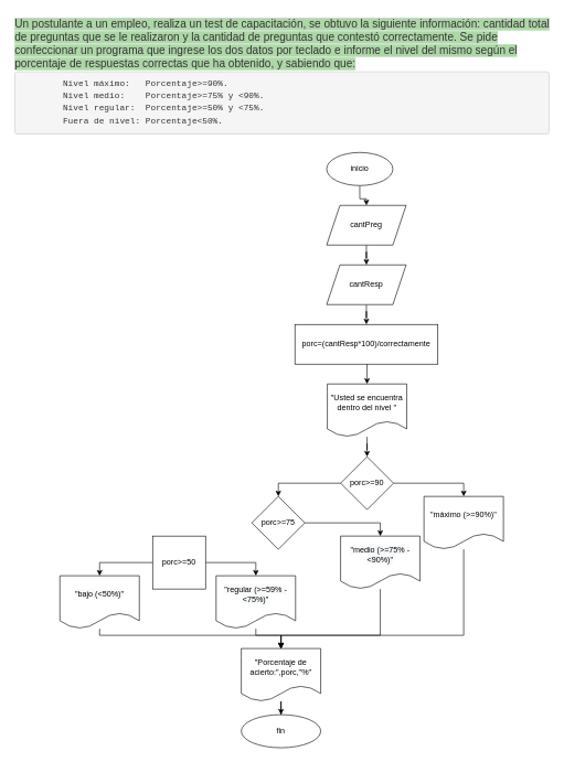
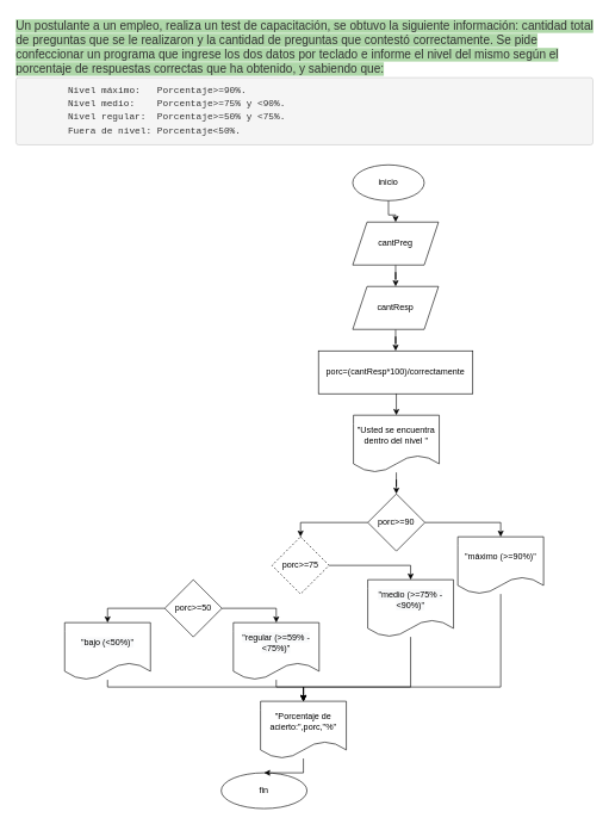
  <mxCell id="0" />
  <mxCell id="1" parent="0" />
  <mxCell id="2" value="&lt;span style=&quot;color: rgb(51, 51, 51); font-family: sans-serif, arial; font-size: 16.8px; font-style: normal; font-variant-ligatures: normal; font-variant-caps: normal; font-weight: 400; letter-spacing: normal; orphans: 2; text-align: left; text-indent: 0px; text-transform: none; widows: 2; word-spacing: 0px; -webkit-text-stroke-width: 0px; background-color: rgb(174, 215, 168); text-decoration-thickness: initial; text-decoration-style: initial; text-decoration-color: initial; float: none; display: inline !important;&quot;&gt;Un postulante a un empleo, realiza un test de capacitación, se obtuvo la siguiente información: cantidad total de preguntas que se le realizaron y la cantidad de preguntas que contestó correctamente. Se pide confeccionar un programa que ingrese los dos datos por teclado e informe el nivel del mismo según el porcentaje de respuestas correctas que ha obtenido, y sabiendo que:&lt;br&gt;&lt;pre style=&quot;box-sizing: border-box; overflow: auto; font-family: Menlo, Monaco, Consolas, &amp;quot;Courier New&amp;quot;, monospace; font-size: 13px; padding: 9.5px; margin-top: 0px; margin-bottom: 10px; line-height: 1.429; word-break: break-all; overflow-wrap: break-word; background-color: rgb(245, 245, 245); border: 1px solid rgb(204, 204, 204); border-radius: 4px;&quot;&gt;&#09;Nivel máximo:&#09;Porcentaje&amp;gt;=90%.&lt;br/&gt;&#09;Nivel medio:&#09;Porcentaje&amp;gt;=75% y &amp;lt;90%.&lt;br/&gt;&#09;Nivel regular:&#09;Porcentaje&amp;gt;=50% y &amp;lt;75%.&lt;br/&gt;&#09;Fuera de nivel:&#09;Porcentaje&amp;lt;50%.&lt;/pre&gt;&lt;/span&gt;" style="text;whiteSpace=wrap;html=1;" parent="1" vertex="1"><mxGeometry x="20" y="20" width="810" height="190" as="geometry" /></mxCell>
  <mxCell id="3" value="" style="edgeStyle=orthogonalEdgeStyle;rounded=0;orthogonalLoop=1;jettySize=auto;html=1;" parent="1" source="4" target="6" edge="1"><mxGeometry relative="1" as="geometry" /></mxCell>
  <mxCell id="4" value="inicio" style="ellipse;whiteSpace=wrap;html=1;" parent="1" vertex="1"><mxGeometry x="493" y="230" width="100" height="50" as="geometry" /></mxCell>
  <mxCell id="5" value="" style="edgeStyle=orthogonalEdgeStyle;rounded=0;orthogonalLoop=1;jettySize=auto;html=1;" parent="1" source="6" target="8" edge="1"><mxGeometry relative="1" as="geometry" /></mxCell>
  <mxCell id="6" value="cantPreg" style="shape=parallelogram;perimeter=parallelogramPerimeter;whiteSpace=wrap;html=1;fixedSize=1;" parent="1" vertex="1"><mxGeometry x="493" y="310" width="120" height="60" as="geometry" /></mxCell>
  <mxCell id="7" value="" style="edgeStyle=orthogonalEdgeStyle;rounded=0;orthogonalLoop=1;jettySize=auto;html=1;" edge="1" parent="1" source="8" target="10"><mxGeometry relative="1" as="geometry" /></mxCell>
  <mxCell id="8" value="cantResp" style="shape=parallelogram;perimeter=parallelogramPerimeter;whiteSpace=wrap;html=1;fixedSize=1;" parent="1" vertex="1"><mxGeometry x="493" y="400" width="120" height="60" as="geometry" /></mxCell>
  <mxCell id="9" style="edgeStyle=orthogonalEdgeStyle;rounded=0;orthogonalLoop=1;jettySize=auto;html=1;exitX=0.5;exitY=1;exitDx=0;exitDy=0;entryX=0.5;entryY=0;entryDx=0;entryDy=0;" edge="1" parent="1" source="10" target="26"><mxGeometry relative="1" as="geometry" /></mxCell>
  <mxCell id="10" value="porc=(cantResp*100)/correctamente" style="rounded=0;whiteSpace=wrap;html=1;" vertex="1" parent="1"><mxGeometry x="445" y="490" width="216" height="60" as="geometry" /></mxCell>
  <mxCell id="11" style="edgeStyle=orthogonalEdgeStyle;rounded=0;orthogonalLoop=1;jettySize=auto;html=1;entryX=0.5;entryY=0;entryDx=0;entryDy=0;" edge="1" parent="1" source="13" target="15"><mxGeometry relative="1" as="geometry" /></mxCell>
  <mxCell id="12" style="edgeStyle=orthogonalEdgeStyle;rounded=0;orthogonalLoop=1;jettySize=auto;html=1;exitX=0;exitY=0.5;exitDx=0;exitDy=0;entryX=0.5;entryY=0;entryDx=0;entryDy=0;" edge="1" parent="1" source="13" target="17"><mxGeometry relative="1" as="geometry" /></mxCell>
  <mxCell id="13" value="porc&amp;gt;=90" style="rhombus;whiteSpace=wrap;html=1;" vertex="1" parent="1"><mxGeometry x="514" y="690" width="80" height="80" as="geometry" /></mxCell>
  <mxCell id="14" style="edgeStyle=orthogonalEdgeStyle;rounded=0;orthogonalLoop=1;jettySize=auto;html=1;entryX=0.5;entryY=0;entryDx=0;entryDy=0;" edge="1" parent="1" source="15" target="31"><mxGeometry relative="1" as="geometry"><Array as="points"><mxPoint x="700" y="960" /><mxPoint x="424" y="960" /></Array></mxGeometry></mxCell>
  <mxCell id="15" value="&quot;máximo (&amp;gt;=90%)&quot;" style="shape=document;whiteSpace=wrap;html=1;boundedLbl=1;" vertex="1" parent="1"><mxGeometry x="640" y="750" width="120" height="80" as="geometry" /></mxCell>
  <mxCell id="16" style="edgeStyle=orthogonalEdgeStyle;rounded=0;orthogonalLoop=1;jettySize=auto;html=1;exitX=1;exitY=0.5;exitDx=0;exitDy=0;entryX=0.5;entryY=0;entryDx=0;entryDy=0;" edge="1" parent="1" source="17" target="19"><mxGeometry relative="1" as="geometry" /></mxCell>
- <mxCell id="17" value="porc&amp;gt;=75" style="rhombus;whiteSpace=wrap;html=1;" vertex="1" parent="1"><mxGeometry x="380" y="750" width="80" height="80" as="geometry" /></mxCell>
+ <mxCell id="17" value="porc&amp;gt;=75" style="rhombus;whiteSpace=wrap;html=1;dashed=1;" vertex="1" parent="1"><mxGeometry x="380" y="750" width="80" height="80" as="geometry" /></mxCell>
  <mxCell id="18" style="edgeStyle=orthogonalEdgeStyle;rounded=0;orthogonalLoop=1;jettySize=auto;html=1;entryX=0.5;entryY=0;entryDx=0;entryDy=0;" edge="1" parent="1" source="19" target="31"><mxGeometry relative="1" as="geometry"><Array as="points"><mxPoint x="574" y="960" /><mxPoint x="424" y="960" /></Array></mxGeometry></mxCell>
  <mxCell id="19" value="&lt;span style=&quot;color: rgb(0, 0, 0); font-family: Helvetica; font-size: 12px; font-style: normal; font-variant-ligatures: normal; font-variant-caps: normal; font-weight: 400; letter-spacing: normal; orphans: 2; text-align: center; text-indent: 0px; text-transform: none; widows: 2; word-spacing: 0px; -webkit-text-stroke-width: 0px; background-color: rgb(248, 249, 250); text-decoration-thickness: initial; text-decoration-style: initial; text-decoration-color: initial; float: none; display: inline !important;&quot;&gt;&quot;medio (&amp;gt;=75% - &amp;lt;90%)&quot;&lt;/span&gt;" style="shape=document;whiteSpace=wrap;html=1;boundedLbl=1;" vertex="1" parent="1"><mxGeometry x="514" y="810" width="120" height="80" as="geometry" /></mxCell>
  <mxCell id="20" style="edgeStyle=orthogonalEdgeStyle;rounded=0;orthogonalLoop=1;jettySize=auto;html=1;exitX=1;exitY=0.5;exitDx=0;exitDy=0;entryX=0.5;entryY=0;entryDx=0;entryDy=0;" edge="1" parent="1" source="22" target="24"><mxGeometry relative="1" as="geometry" /></mxCell>
  <mxCell id="21" style="edgeStyle=orthogonalEdgeStyle;rounded=0;orthogonalLoop=1;jettySize=auto;html=1;exitX=0;exitY=0.5;exitDx=0;exitDy=0;entryX=0.5;entryY=0;entryDx=0;entryDy=0;" edge="1" parent="1" source="22" target="28"><mxGeometry relative="1" as="geometry" /></mxCell>
- <mxCell id="22" value="porc&amp;gt;=50" style="whiteSpace=wrap;html=1;rounded=0;" vertex="1" parent="1"><mxGeometry x="230" y="810" width="80" height="80" as="geometry" /></mxCell>
+ <mxCell id="22" value="porc&amp;gt;=50" style="rhombus;whiteSpace=wrap;html=1;" vertex="1" parent="1"><mxGeometry x="230" y="810" width="80" height="80" as="geometry" /></mxCell>
  <mxCell id="23" style="edgeStyle=orthogonalEdgeStyle;rounded=0;orthogonalLoop=1;jettySize=auto;html=1;entryX=0.5;entryY=0;entryDx=0;entryDy=0;" edge="1" parent="1" source="24" target="31"><mxGeometry relative="1" as="geometry"><Array as="points"><mxPoint x="386" y="960" /><mxPoint x="424" y="960" /></Array></mxGeometry></mxCell>
  <mxCell id="24" value="&lt;span style=&quot;color: rgb(0, 0, 0); font-family: Helvetica; font-size: 12px; font-style: normal; font-variant-ligatures: normal; font-variant-caps: normal; font-weight: 400; letter-spacing: normal; orphans: 2; text-align: center; text-indent: 0px; text-transform: none; widows: 2; word-spacing: 0px; -webkit-text-stroke-width: 0px; background-color: rgb(248, 249, 250); text-decoration-thickness: initial; text-decoration-style: initial; text-decoration-color: initial; float: none; display: inline !important;&quot;&gt;&quot;regular (&amp;gt;=59% - &amp;lt;75%)&quot;&lt;/span&gt;" style="shape=document;whiteSpace=wrap;html=1;boundedLbl=1;" vertex="1" parent="1"><mxGeometry x="326" y="870" width="120" height="80" as="geometry" /></mxCell>
  <mxCell id="25" value="" style="edgeStyle=orthogonalEdgeStyle;rounded=0;orthogonalLoop=1;jettySize=auto;html=1;" edge="1" parent="1" source="26" target="13"><mxGeometry relative="1" as="geometry" /></mxCell>
  <mxCell id="26" value="&quot;Usted se encuentra dentro del nivel &quot;" style="shape=document;whiteSpace=wrap;html=1;boundedLbl=1;" vertex="1" parent="1"><mxGeometry x="494" y="580" width="120" height="80" as="geometry" /></mxCell>
  <mxCell id="27" style="edgeStyle=orthogonalEdgeStyle;rounded=0;orthogonalLoop=1;jettySize=auto;html=1;entryX=0.5;entryY=0;entryDx=0;entryDy=0;" edge="1" parent="1" source="28" target="31"><mxGeometry relative="1" as="geometry"><Array as="points"><mxPoint x="150" y="960" /><mxPoint x="424" y="960" /></Array></mxGeometry></mxCell>
  <mxCell id="28" value="&lt;span style=&quot;color: rgb(0, 0, 0); font-family: Helvetica; font-size: 12px; font-style: normal; font-variant-ligatures: normal; font-variant-caps: normal; font-weight: 400; letter-spacing: normal; orphans: 2; text-align: center; text-indent: 0px; text-transform: none; widows: 2; word-spacing: 0px; -webkit-text-stroke-width: 0px; background-color: rgb(248, 249, 250); text-decoration-thickness: initial; text-decoration-style: initial; text-decoration-color: initial; float: none; display: inline !important;&quot;&gt;&quot;bajo (&amp;lt;50%)&quot;&lt;/span&gt;" style="shape=document;whiteSpace=wrap;html=1;boundedLbl=1;" vertex="1" parent="1"><mxGeometry x="90" y="870" width="120" height="80" as="geometry" /></mxCell>
- <mxCell id="29" value="fin" style="ellipse;whiteSpace=wrap;html=1;" vertex="1" parent="1"><mxGeometry x="364" y="1080" width="120" height="50" as="geometry" /></mxCell>
+ <mxCell id="29" value="fin" style="ellipse;whiteSpace=wrap;html=1;" vertex="1" parent="1"><mxGeometry x="309" y="1080" width="120" height="50" as="geometry" /></mxCell>
  <mxCell id="30" value="" style="edgeStyle=orthogonalEdgeStyle;rounded=0;orthogonalLoop=1;jettySize=auto;html=1;" edge="1" parent="1" source="31" target="29"><mxGeometry relative="1" as="geometry" /></mxCell>
  <mxCell id="31" value="&quot;Porcentaje de acierto:&quot;,porc,&quot;%&quot;" style="shape=document;whiteSpace=wrap;html=1;boundedLbl=1;" vertex="1" parent="1"><mxGeometry x="364" y="980" width="120" height="80" as="geometry" /></mxCell>
